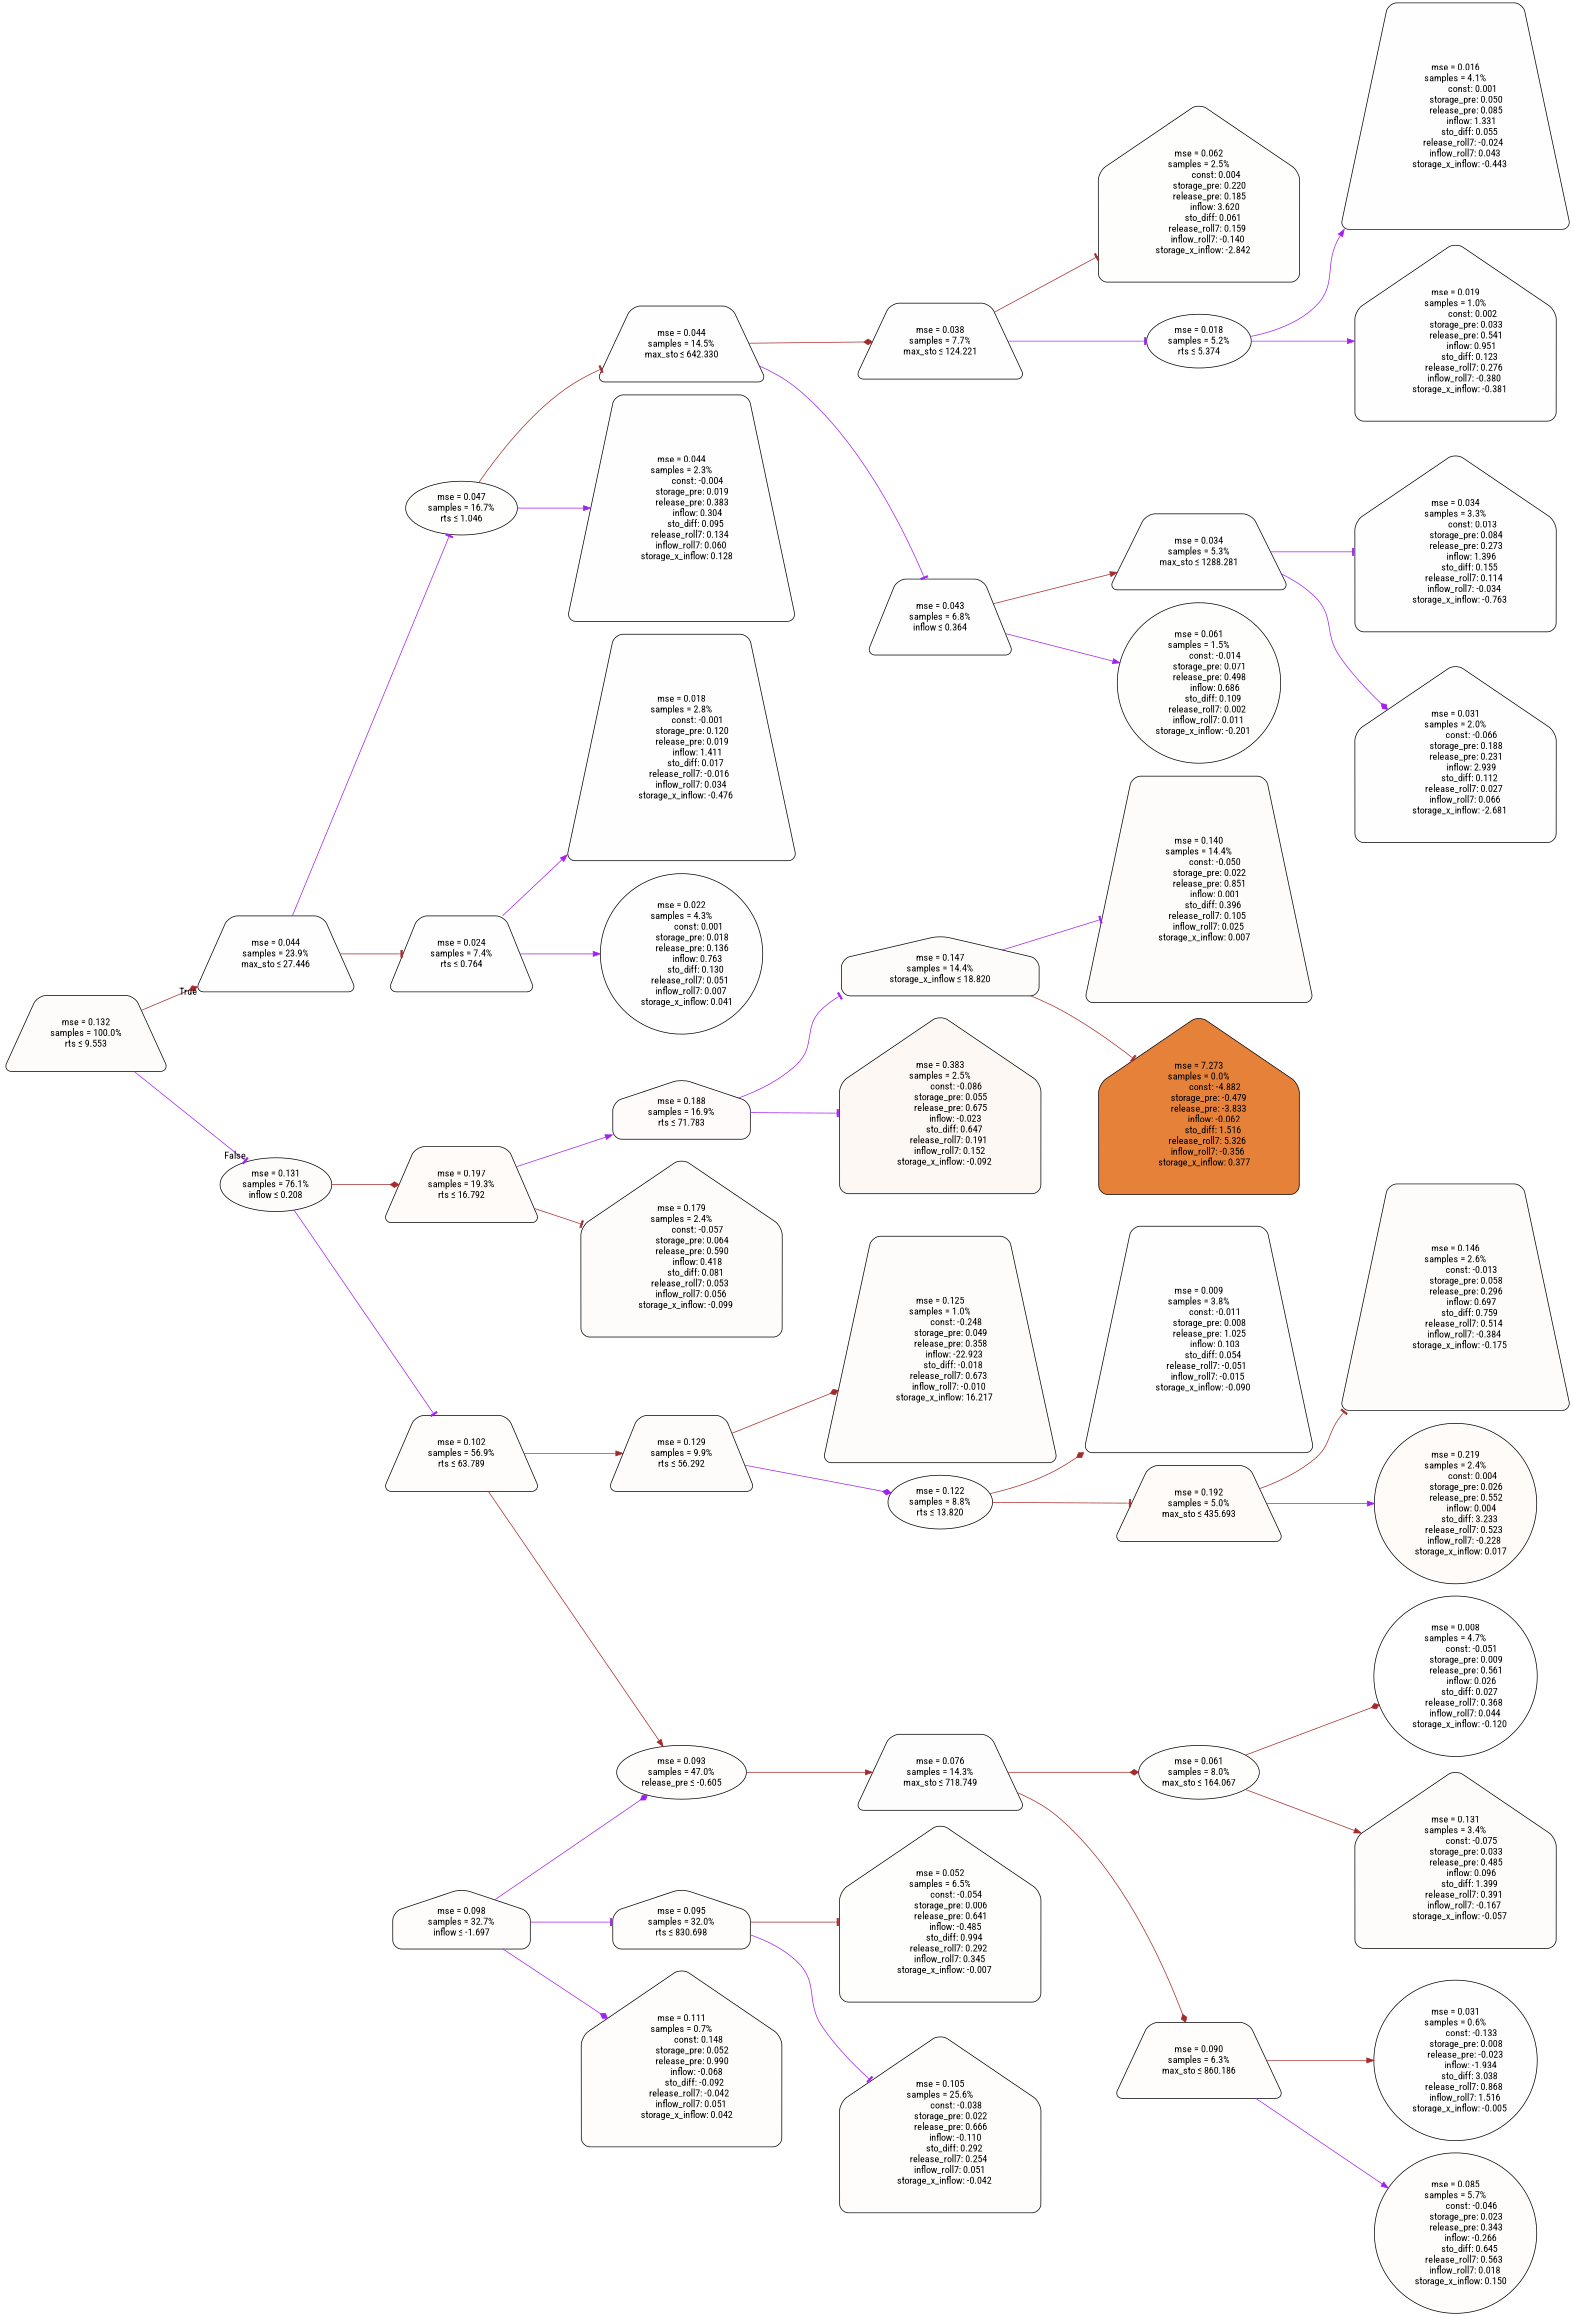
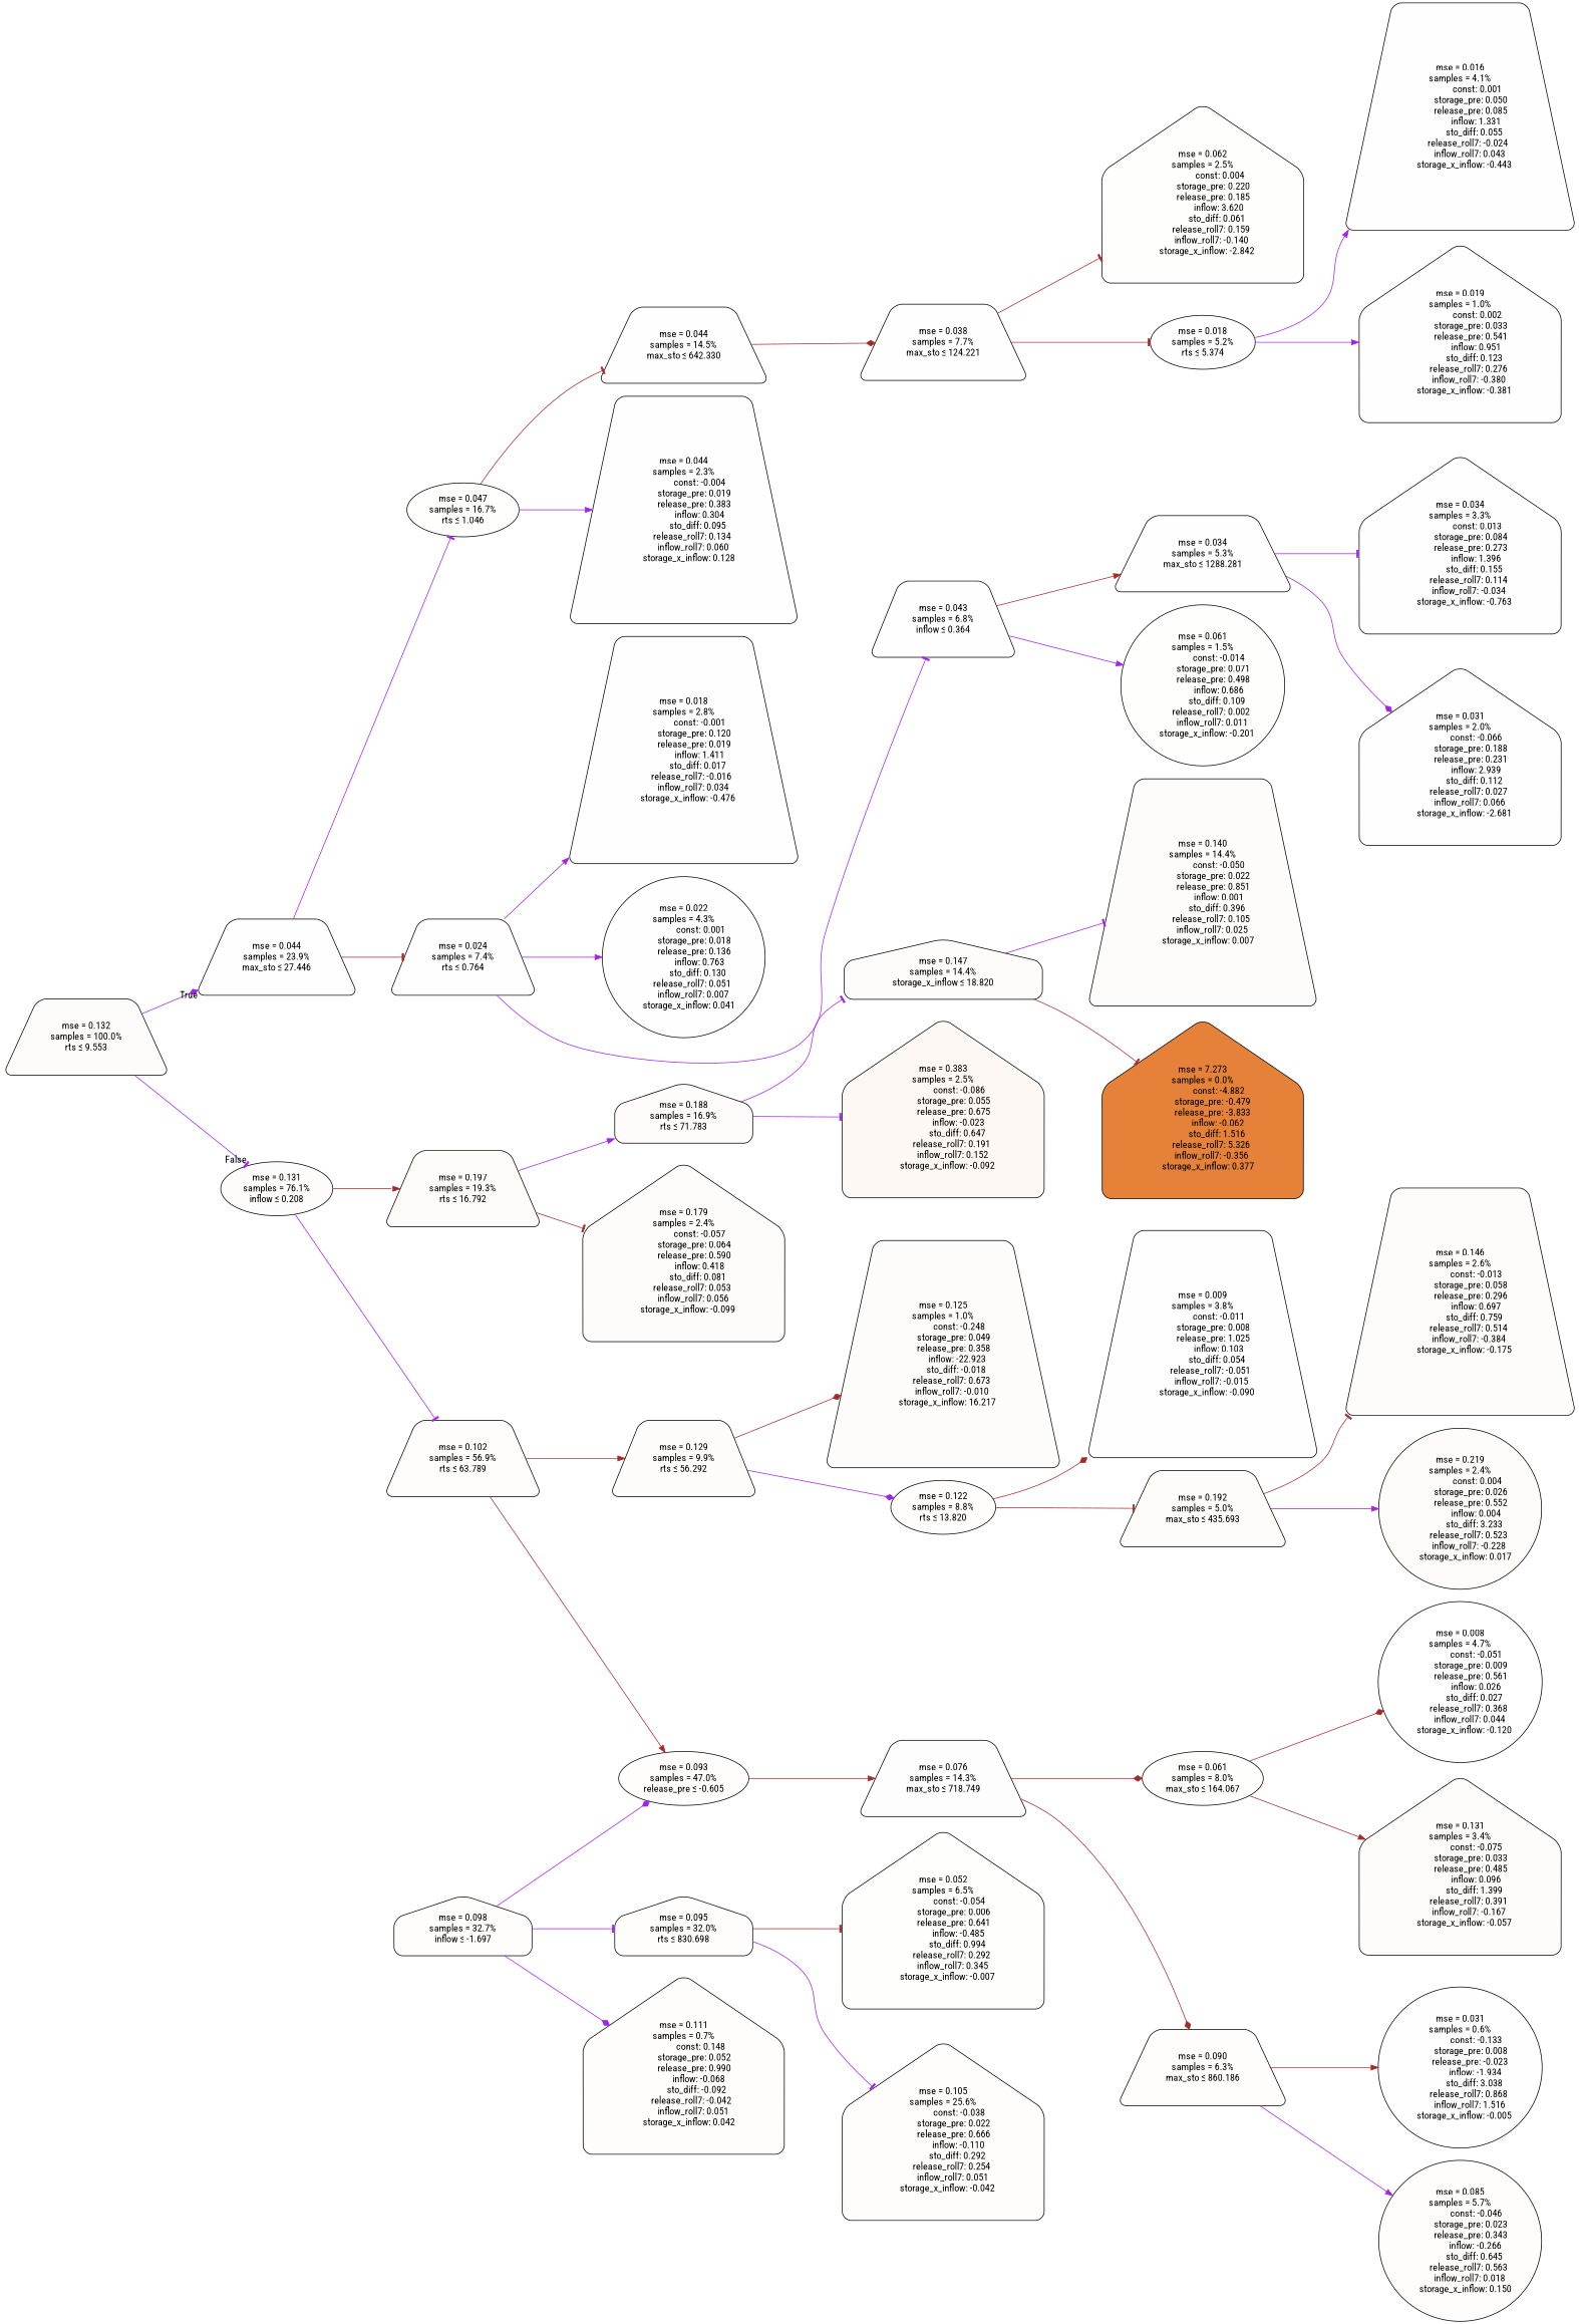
  digraph {
    fontname="Roboto Condensed"
    rankdir=LR
    node [color=black fillcolor="#fefefe" fontname="Roboto Condensed" shape=trapezium style="filled, rounded"]
    edge [arrowhead=tee color=purple fontname="Roboto Condensed"]
    n1 [fillcolor="#fefcfb" label="mse = 0.132\nsamples = 100.0%\nrts &le; 9.553"]
    n2 [label="mse = 0.044\nsamples = 23.9%\nmax_sto &le; 27.446"]
    n3 [fillcolor="#fefcfb" label="mse = 0.131\nsamples = 76.1%\ninflow &le; 0.208" shape=ellipse]
    n4 [label="mse = 0.024\nsamples = 7.4%\nrts &le; 0.764"]
    n5 [fillcolor="#fefefd" label="mse = 0.047\nsamples = 16.7%\nrts &le; 1.046" shape=ellipse]
    n6 [fillcolor="#fefdfc" label="mse = 0.102\nsamples = 56.9%\nrts &le; 63.789"]
    n7 [fillcolor="#fefbf9" label="mse = 0.197\nsamples = 19.3%\nrts &le; 16.792"]
    n8 [label="mse = 0.018\nsamples = 2.8%\n               const: -0.001\n          storage_pre: 0.120\n          release_pre: 0.019\n               inflow: 1.411\n             sto_diff: 0.017\n       release_roll7: -0.016\n         inflow_roll7: 0.034\n    storage_x_inflow: -0.476"]
    n9 [label="mse = 0.022\nsamples = 4.3%\n                const: 0.001\n          storage_pre: 0.018\n          release_pre: 0.136\n               inflow: 0.763\n             sto_diff: 0.130\n        release_roll7: 0.051\n         inflow_roll7: 0.007\n     storage_x_inflow: 0.041" shape=ellipse]
    n10 [label="mse = 0.044\nsamples = 2.3%\n               const: -0.004\n          storage_pre: 0.019\n          release_pre: 0.383\n               inflow: 0.304\n             sto_diff: 0.095\n        release_roll7: 0.134\n         inflow_roll7: 0.060\n     storage_x_inflow: 0.128"]
    n11 [label="mse = 0.044\nsamples = 14.5%\nmax_sto &le; 642.330"]
    n12 [label="mse = 0.038\nsamples = 7.7%\nmax_sto &le; 124.221"]
    n13 [label="mse = 0.043\nsamples = 6.8%\ninflow &le; 0.364"]
    n14 [fillcolor="#fefefd" label="mse = 0.062\nsamples = 2.5%\n                const: 0.004\n          storage_pre: 0.220\n          release_pre: 0.185\n               inflow: 3.620\n             sto_diff: 0.061\n        release_roll7: 0.159\n        inflow_roll7: -0.140\n    storage_x_inflow: -2.842" shape=house]
    n15 [label="mse = 0.018\nsamples = 5.2%\nrts &le; 5.374" shape=ellipse]
    n16 [label="mse = 0.034\nsamples = 5.3%\nmax_sto &le; 1288.281"]
    n17 [fillcolor="#fefefd" label="mse = 0.061\nsamples = 1.5%\n               const: -0.014\n          storage_pre: 0.071\n          release_pre: 0.498\n               inflow: 0.686\n             sto_diff: 0.109\n        release_roll7: 0.002\n         inflow_roll7: 0.011\n    storage_x_inflow: -0.201" shape=ellipse]
    n18 [label="mse = 0.016\nsamples = 4.1%\n                const: 0.001\n          storage_pre: 0.050\n          release_pre: 0.085\n               inflow: 1.331\n             sto_diff: 0.055\n       release_roll7: -0.024\n         inflow_roll7: 0.043\n    storage_x_inflow: -0.443"]
    n19 [label="mse = 0.019\nsamples = 1.0%\n                const: 0.002\n          storage_pre: 0.033\n          release_pre: 0.541\n               inflow: 0.951\n             sto_diff: 0.123\n        release_roll7: 0.276\n        inflow_roll7: -0.380\n    storage_x_inflow: -0.381" shape=house]
    n20 [label="mse = 0.034\nsamples = 3.3%\n                const: 0.013\n          storage_pre: 0.084\n          release_pre: 0.273\n               inflow: 1.396\n             sto_diff: 0.155\n        release_roll7: 0.114\n        inflow_roll7: -0.034\n    storage_x_inflow: -0.763" shape=house]
    n21 [label="mse = 0.031\nsamples = 2.0%\n               const: -0.066\n          storage_pre: 0.188\n          release_pre: 0.231\n               inflow: 2.939\n             sto_diff: 0.112\n        release_roll7: 0.027\n         inflow_roll7: 0.066\n    storage_x_inflow: -2.681" shape=house]
    n22 [fillcolor="#fefcfb" label="mse = 0.129\nsamples = 9.9%\nrts &le; 56.292"]
    n23 [fillcolor="#fefdfc" label="mse = 0.093\nsamples = 47.0%\nrelease_pre &le; -0.605" shape=ellipse]
    n24 [fillcolor="#fefcfa" label="mse = 0.179\nsamples = 2.4%\n               const: -0.057\n          storage_pre: 0.064\n          release_pre: 0.590\n               inflow: 0.418\n             sto_diff: 0.081\n        release_roll7: 0.053\n         inflow_roll7: 0.056\n    storage_x_inflow: -0.099" shape=house]
    n25 [fillcolor="#fefbfa" label="mse = 0.188\nsamples = 16.9%\nrts &le; 71.783" shape=house]
    n26 [fillcolor="#fefdfb" label="mse = 0.122\nsamples = 8.8%\nrts &le; 13.820" shape=ellipse]
    n27 [fillcolor="#fefcfb" label="mse = 0.125\nsamples = 1.0%\n               const: -0.248\n          storage_pre: 0.049\n          release_pre: 0.358\n             inflow: -22.923\n            sto_diff: -0.018\n        release_roll7: 0.673\n        inflow_roll7: -0.010\n    storage_x_inflow: 16.217"]
    n28 [fillcolor="#fefdfd" label="mse = 0.076\nsamples = 14.3%\nmax_sto &le; 718.749"]
    n29 [label="mse = 0.009\nsamples = 3.8%\n               const: -0.011\n          storage_pre: 0.008\n          release_pre: 1.025\n               inflow: 0.103\n             sto_diff: 0.054\n       release_roll7: -0.051\n        inflow_roll7: -0.015\n    storage_x_inflow: -0.090"]
    n30 [fillcolor="#fefbf9" label="mse = 0.192\nsamples = 5.0%\nmax_sto &le; 435.693"]
    n31 [fillcolor="#fefcfb" label="mse = 0.146\nsamples = 2.6%\n               const: -0.013\n          storage_pre: 0.058\n          release_pre: 0.296\n               inflow: 0.697\n             sto_diff: 0.759\n        release_roll7: 0.514\n        inflow_roll7: -0.384\n    storage_x_inflow: -0.175"]
    n32 [fillcolor="#fefbf9" label="mse = 0.219\nsamples = 2.4%\n                const: 0.004\n          storage_pre: 0.026\n          release_pre: 0.552\n               inflow: 0.004\n             sto_diff: 3.233\n        release_roll7: 0.523\n        inflow_roll7: -0.228\n     storage_x_inflow: 0.017" shape=ellipse]
    n33 [fillcolor="#fefefd" label="mse = 0.061\nsamples = 8.0%\nmax_sto &le; 164.067" shape=ellipse]
    n34 [fillcolor="#fefdfc" label="mse = 0.090\nsamples = 6.3%\nmax_sto &le; 860.186"]
    n35 [fillcolor="#fefdfc" label="mse = 0.098\nsamples = 32.7%\ninflow &le; -1.697" shape=house]
    n36 [fillcolor="#fefdfc" label="mse = 0.111\nsamples = 0.7%\n                const: 0.148\n          storage_pre: 0.052\n          release_pre: 0.990\n              inflow: -0.068\n            sto_diff: -0.092\n       release_roll7: -0.042\n         inflow_roll7: 0.051\n     storage_x_inflow: 0.042" shape=house]
    n37 [fillcolor="#fefdfc" label="mse = 0.095\nsamples = 32.0%\nrts &le; 830.698" shape=house]
    n38 [fillcolor="#ffffff" label="mse = 0.008\nsamples = 4.7%\n               const: -0.051\n          storage_pre: 0.009\n          release_pre: 0.561\n               inflow: 0.026\n             sto_diff: 0.027\n        release_roll7: 0.368\n         inflow_roll7: 0.044\n    storage_x_inflow: -0.120" shape=ellipse]
    n39 [fillcolor="#fefcfb" label="mse = 0.131\nsamples = 3.4%\n               const: -0.075\n          storage_pre: 0.033\n          release_pre: 0.485\n               inflow: 0.096\n             sto_diff: 1.399\n        release_roll7: 0.391\n        inflow_roll7: -0.167\n    storage_x_inflow: -0.057" shape=house]
    n40 [label="mse = 0.031\nsamples = 0.6%\n               const: -0.133\n          storage_pre: 0.008\n         release_pre: -0.023\n              inflow: -1.934\n             sto_diff: 3.038\n        release_roll7: 0.868\n         inflow_roll7: 1.516\n    storage_x_inflow: -0.005" shape=ellipse]
    n41 [fillcolor="#fefdfc" label="mse = 0.085\nsamples = 5.7%\n               const: -0.046\n          storage_pre: 0.023\n          release_pre: 0.343\n              inflow: -0.266\n             sto_diff: 0.645\n        release_roll7: 0.563\n         inflow_roll7: 0.018\n     storage_x_inflow: 0.150" shape=ellipse]
    n42 [fillcolor="#fefdfc" label="mse = 0.105\nsamples = 25.6%\n               const: -0.038\n          storage_pre: 0.022\n          release_pre: 0.666\n              inflow: -0.110\n             sto_diff: 0.292\n        release_roll7: 0.254\n         inflow_roll7: 0.051\n    storage_x_inflow: -0.042" shape=house]
    n43 [fillcolor="#fefefd" label="mse = 0.052\nsamples = 6.5%\n               const: -0.054\n          storage_pre: 0.006\n          release_pre: 0.641\n              inflow: -0.485\n             sto_diff: 0.994\n        release_roll7: 0.292\n         inflow_roll7: 0.345\n    storage_x_inflow: -0.007" shape=house]
    n44 [fillcolor="#fdf8f4" label="mse = 0.383\nsamples = 2.5%\n               const: -0.086\n          storage_pre: 0.055\n          release_pre: 0.675\n              inflow: -0.023\n             sto_diff: 0.647\n        release_roll7: 0.191\n         inflow_roll7: 0.152\n    storage_x_inflow: -0.092" shape=house]
    n45 [fillcolor="#fefcfb" label="mse = 0.147\nsamples = 14.4%\nstorage_x_inflow &le; 18.820" shape=house]
    n46 [fillcolor="#fefcfb" label="mse = 0.140\nsamples = 14.4%\n               const: -0.050\n          storage_pre: 0.022\n          release_pre: 0.851\n               inflow: 0.001\n             sto_diff: 0.396\n        release_roll7: 0.105\n         inflow_roll7: 0.025\n     storage_x_inflow: 0.007"]
    n47 [fillcolor="#e58139" label="mse = 7.273\nsamples = 0.0%\n               const: -4.882\n         storage_pre: -0.479\n         release_pre: -3.833\n              inflow: -0.062\n             sto_diff: 1.516\n        release_roll7: 5.326\n        inflow_roll7: -0.356\n     storage_x_inflow: 0.377" shape=house]
-   n1 -> n2 [arrowhead=diamond color=brown headlabel=True labelangle=45 labeldistance=2.5]
+   n1 -> n2 [arrowhead=diamond headlabel=True labelangle=45 labeldistance=2.5]
    n1 -> n3 [headlabel=False labelangle=-45 labeldistance=2.5]
    n2 -> n4 [color=brown]
    n2 -> n5
    n3 -> n6
-   n3 -> n7 [arrowhead=diamond color=brown]
+   n3 -> n7 [arrowhead=normal color=brown]
    n4 -> n8 [arrowhead=normal]
    n4 -> n9 [arrowhead=normal]
    n5 -> n10 [arrowhead=normal]
    n5 -> n11 [color=brown]
    n6 -> n22 [arrowhead=normal color=brown]
    n6 -> n23 [arrowhead=normal color=brown]
    n7 -> n24 [color=brown]
    n7 -> n25 [arrowhead=normal]
    n11 -> n12 [arrowhead=diamond color=brown]
-   n11 -> n13
+   n4 -> n13
    n12 -> n14 [color=brown]
-   n12 -> n15
+   n12 -> n15 [color=brown]
    n13 -> n16 [arrowhead=normal color=brown]
    n13 -> n17 [arrowhead=normal]
    n15 -> n18 [arrowhead=normal]
    n15 -> n19 [arrowhead=normal]
    n16 -> n20
    n16 -> n21 [arrowhead=diamond]
    n22 -> n26 [arrowhead=diamond]
    n22 -> n27 [arrowhead=diamond color=brown]
    n23 -> n28 [arrowhead=normal color=brown]
    n25 -> n44
    n25 -> n45
    n26 -> n29 [arrowhead=diamond color=brown]
    n26 -> n30 [color=brown]
    n28 -> n33 [arrowhead=diamond color=brown]
    n28 -> n34 [arrowhead=diamond color=brown]
    n30 -> n31 [color=brown]
    n30 -> n32 [arrowhead=normal]
    n33 -> n38 [arrowhead=diamond color=brown]
    n33 -> n39 [arrowhead=normal color=brown]
    n34 -> n40 [arrowhead=normal color=brown]
    n34 -> n41 [arrowhead=normal]
    n35 -> n23 [arrowhead=diamond]
    n35 -> n36 [arrowhead=diamond]
    n35 -> n37
    n37 -> n42
    n37 -> n43 [color=brown]
    n45 -> n46
    n45 -> n47 [color=brown]
  }
